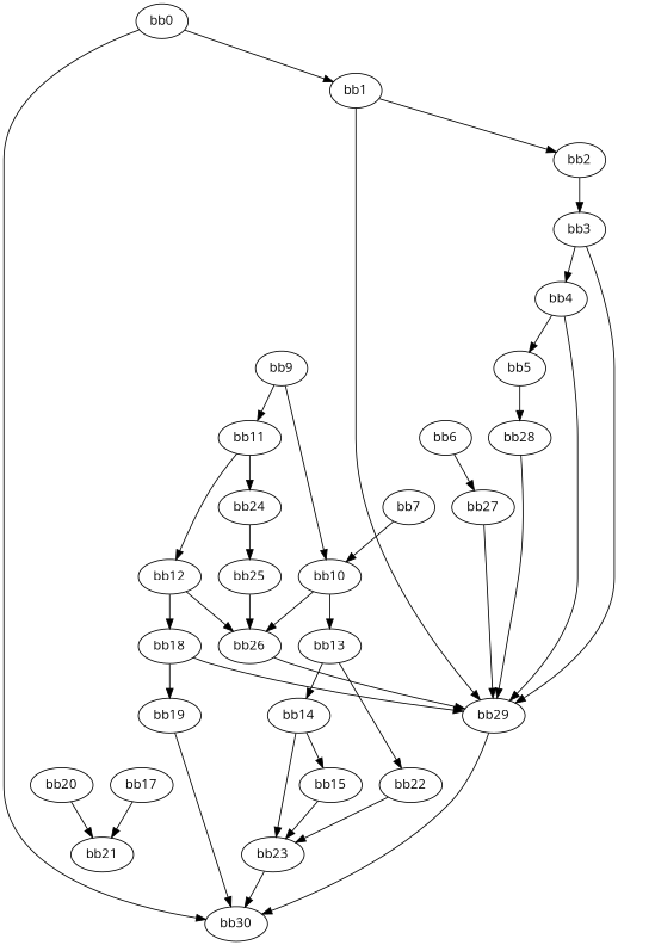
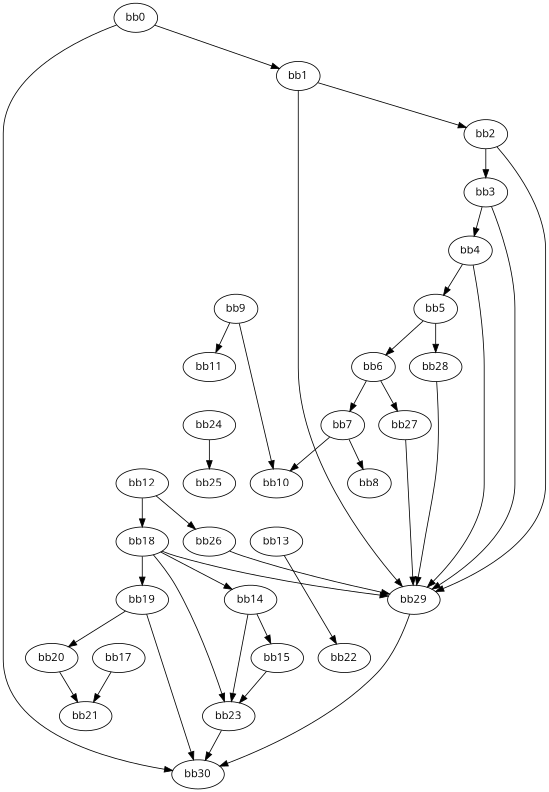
  digraph {
    fontname="Open Sans"
    node [fontname="Open Sans"]
    edge [fontname="Open Sans"]
    n1 [label="bb0\l"]
    n2 [label="bb1\l"]
    n3 [label="bb30\l"]
    n4 [label="bb2\l"]
    n5 [label="bb29\l"]
    n6 [label="bb3\l"]
    n7 [label="bb4\l"]
    n8 [label="bb5\l"]
    n9 [label="bb6\l"]
    n10 [label="bb28\l"]
    n11 [label="bb7\l"]
    n12 [label="bb27\l"]
+   n13 [label="bb8\l"]
    n14 [label="bb10\l"]
    n15 [label="bb9\l"]
    n16 [label="bb11\l"]
    n17 [label="bb13\l"]
    n18 [label="bb26\l"]
    n19 [label="bb12\l"]
    n20 [label="bb24\l"]
    n21 [label="bb14\l"]
    n22 [label="bb22\l"]
    n23 [label="bb18\l"]
    n24 [label="bb25\l"]
    n25 [label="bb19\l"]
    n26 [label="bb15\l"]
    n27 [label="bb23\l"]
    n28 [label="bb17\l"]
    n29 [label="bb21\l"]
    n30 [label="bb20\l"]
    n1 -> n2
    n1 -> n3
    n2 -> n4
    n2 -> n5
+   n4 -> n5
    n4 -> n6
    n5 -> n3
    n6 -> n5
    n6 -> n7
    n7 -> n5
    n7 -> n8
+   n8 -> n9
    n8 -> n10
+   n9 -> n11
    n9 -> n12
    n10 -> n5
+   n11 -> n13
    n11 -> n14
    n12 -> n5
-   n14 -> n17
-   n14 -> n18
    n15 -> n14
    n15 -> n16
-   n16 -> n19
-   n16 -> n20
-   n17 -> n21
+   n23 -> n21
    n17 -> n22
    n18 -> n5
    n19 -> n18
    n19 -> n23
    n20 -> n24
    n21 -> n26
    n21 -> n27
-   n22 -> n27
+   n23 -> n27
    n23 -> n5
    n23 -> n25
-   n24 -> n18
    n25 -> n3
+   n25 -> n30
    n26 -> n27
    n27 -> n3
    n28 -> n29
    n30 -> n29
  }
